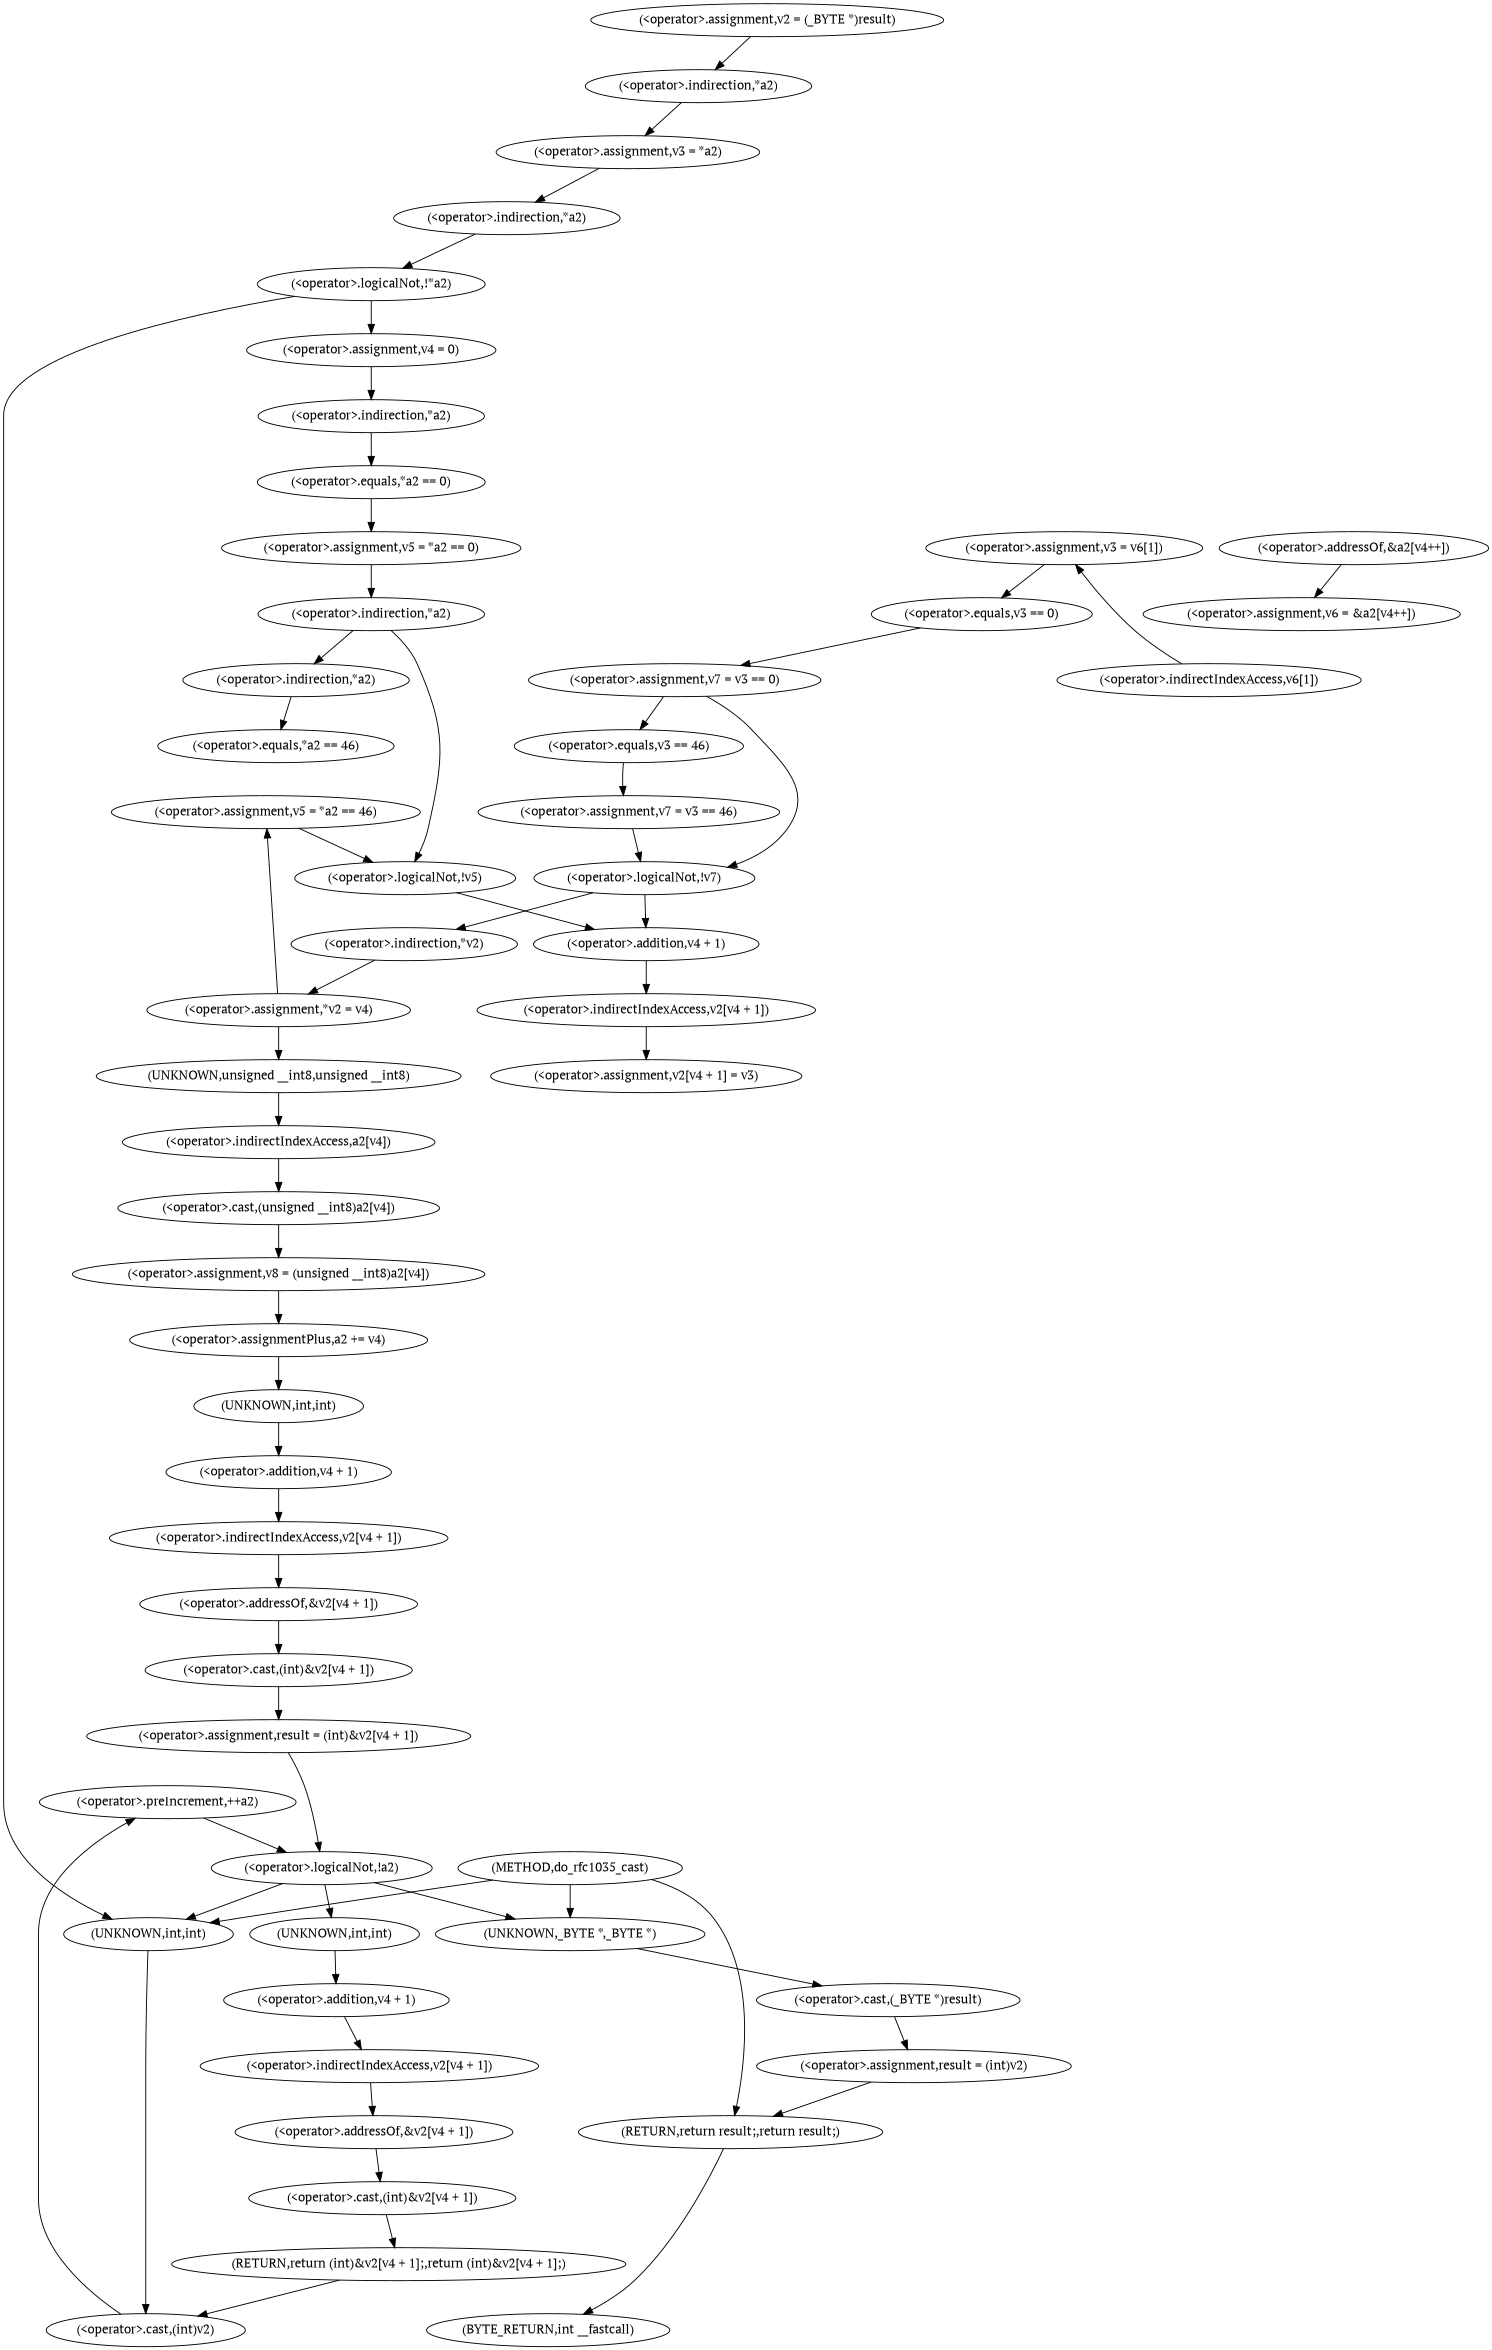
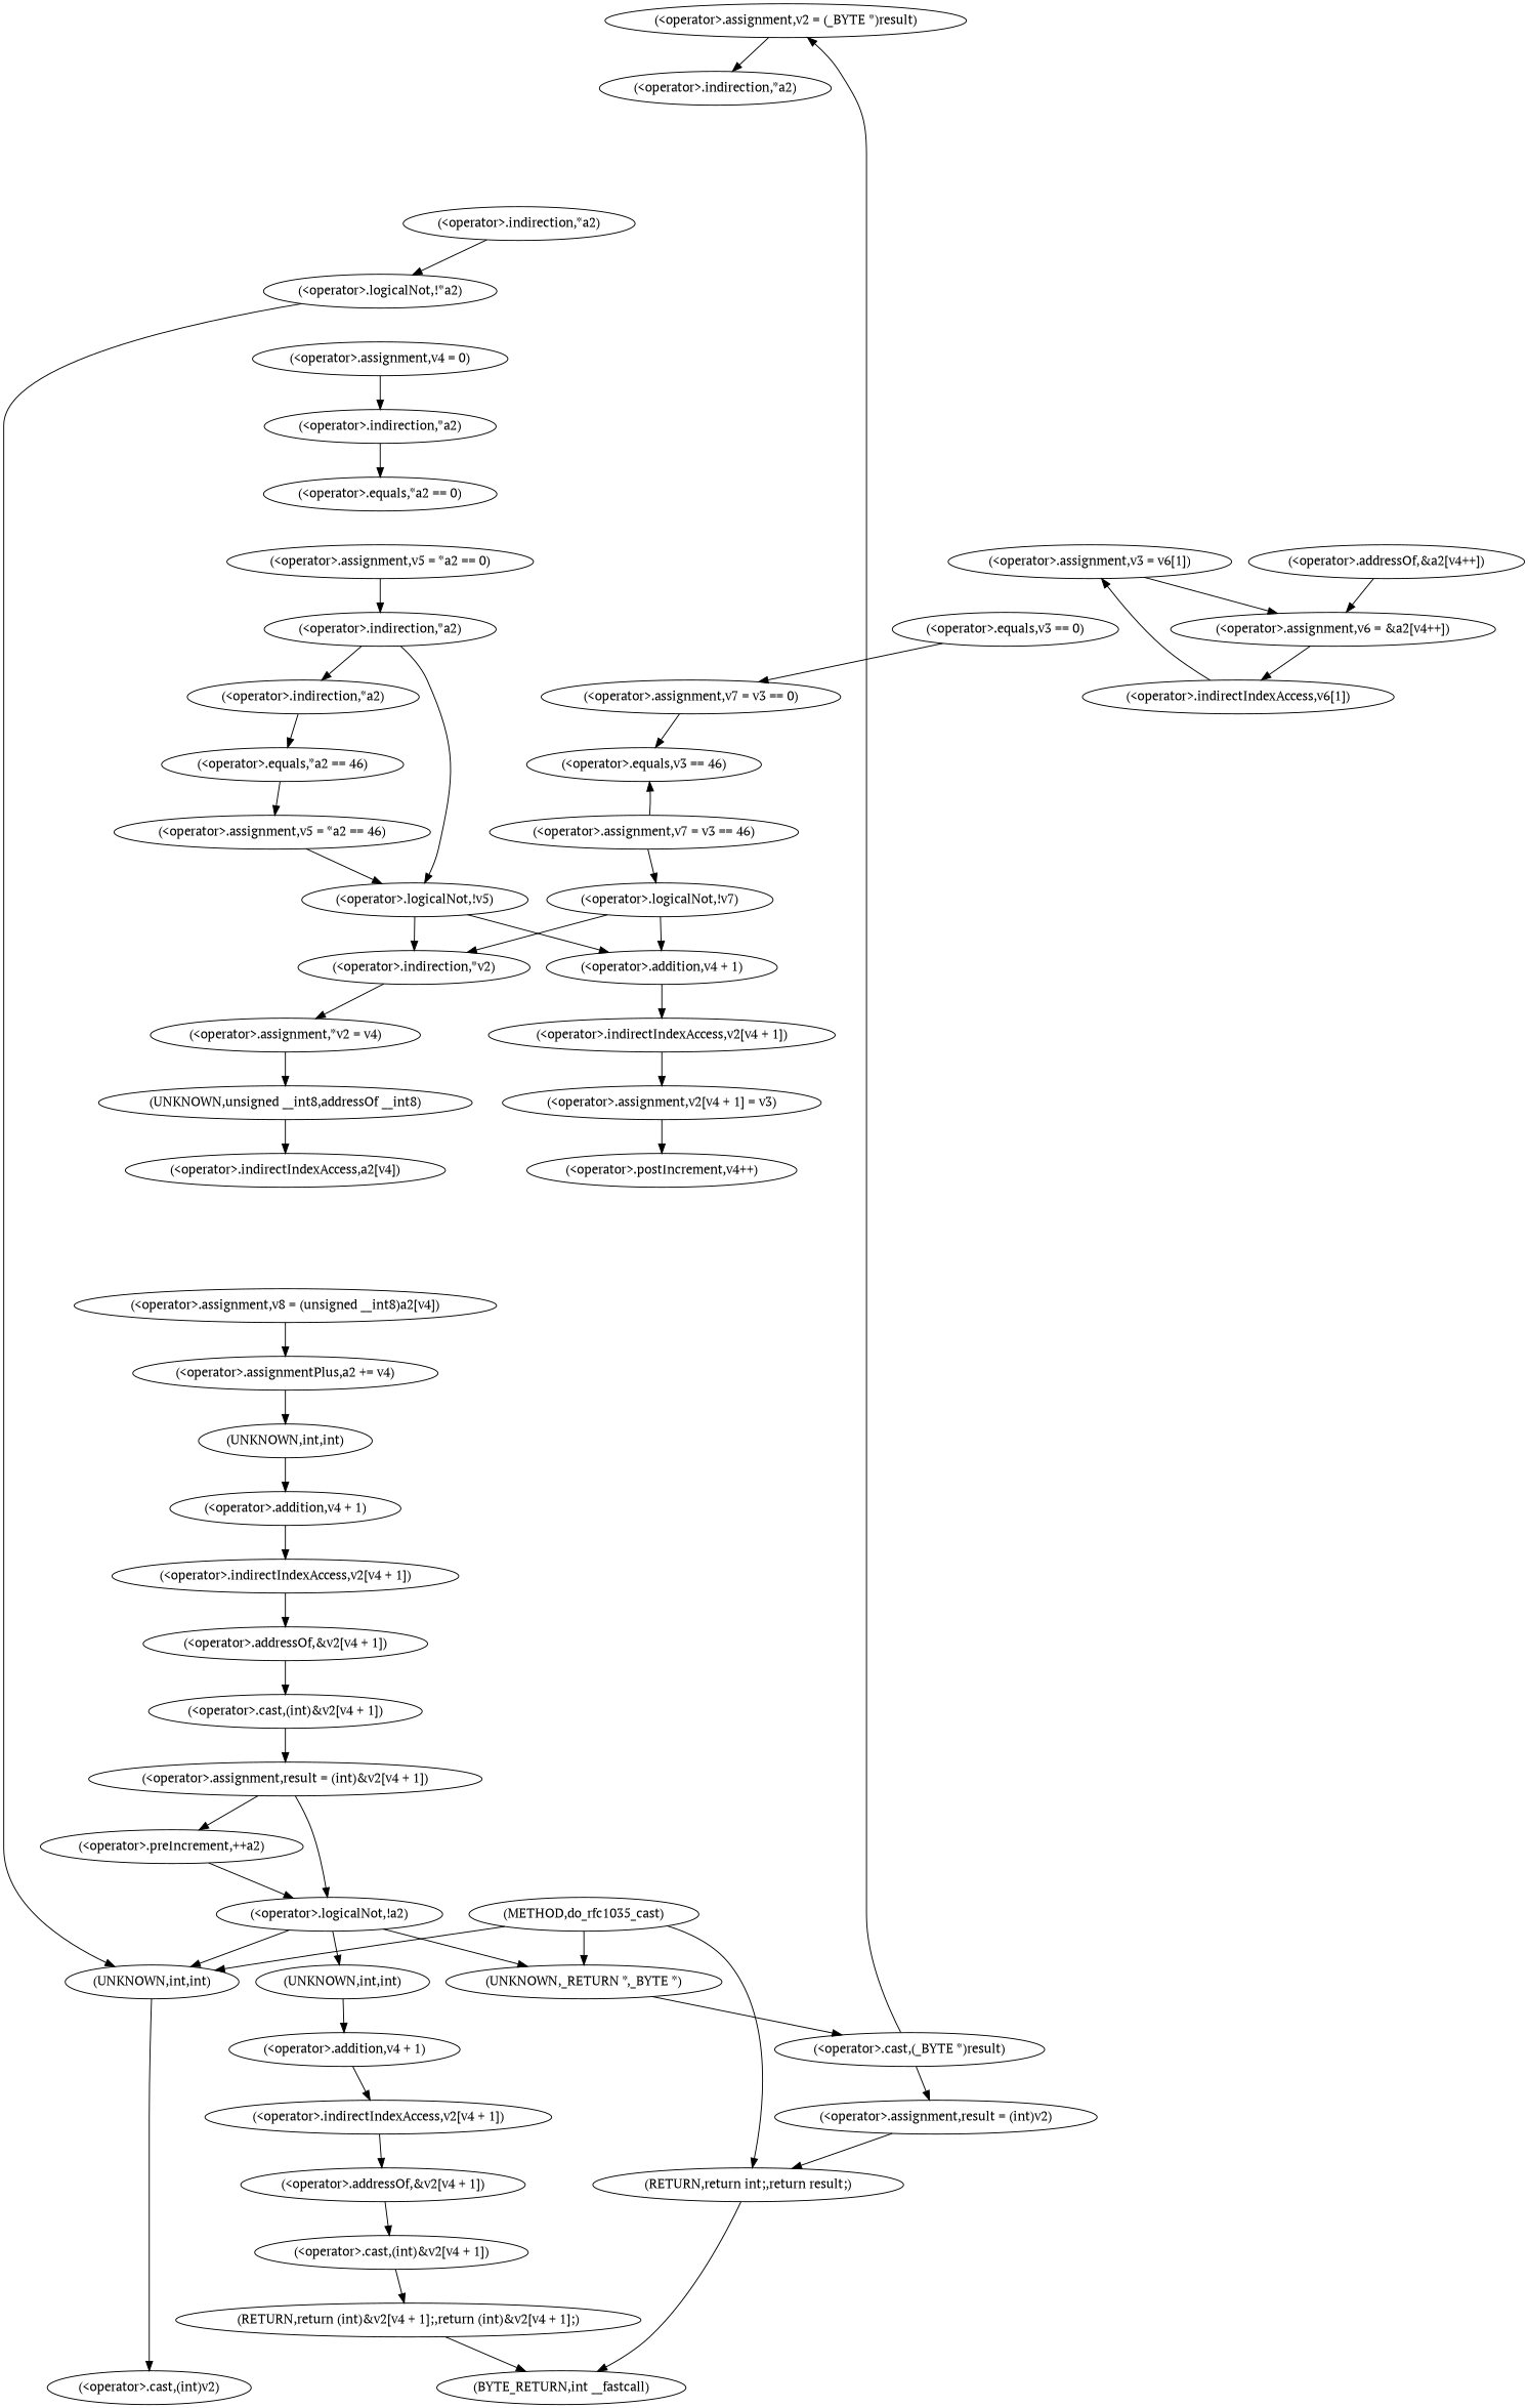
  digraph {
    fontname="PT Serif"
    node [fontname="PT Serif"]
    edge [fontname="PT Serif"]
    n1 [label="(<operator>.assignment,v2 = (_BYTE *)result)"]
    n2 [label="(<operator>.indirection,*a2)"]
-   n3 [label="(<operator>.assignment,v3 = *a2)"]
    n4 [label="(<operator>.cast,(_BYTE *)result)"]
    n5 [label="(<operator>.assignment,result = (int)v2)"]
-   n6 [label="(UNKNOWN,_BYTE *,_BYTE *)"]
+   n6 [label="(UNKNOWN,_RETURN *,_BYTE *)"]
    n7 [label="(<operator>.indirection,*a2)"]
    n8 [label="(<operator>.logicalNot,!*a2)"]
    n9 [label="(<operator>.assignment,v4 = 0)"]
    n10 [label="(UNKNOWN,int,int)"]
    n11 [label="(<operator>.indirection,*a2)"]
    n12 [label="(<operator>.cast,(int)v2)"]
    n13 [label="(<operator>.equals,*a2 == 0)"]
    n14 [label="(<operator>.assignment,v5 = *a2 == 0)"]
    n15 [label="(<operator>.indirection,*a2)"]
    n16 [label="(<operator>.indirection,*a2)"]
    n17 [label="(<operator>.logicalNot,!v5)"]
    n18 [label="(<operator>.equals,*a2 == 46)"]
    n19 [label="(<operator>.addition,v4 + 1)"]
    n20 [label="(<operator>.indirection,*v2)"]
    n21 [label="(<operator>.assignment,v5 = *a2 == 46)"]
    n22 [label="(<operator>.indirectIndexAccess,v2[v4 + 1])"]
    n23 [label="(<operator>.assignment,*v2 = v4)"]
    n24 [label="(<operator>.assignment,v2[v4 + 1] = v3)"]
+   n25 [label="(<operator>.postIncrement,v4++)"]
    n26 [label="(<operator>.assignment,v6 = &a2[v4++])"]
    n27 [label="(<operator>.indirectIndexAccess,v6[1])"]
    n28 [label="(<operator>.assignment,v3 = v6[1])"]
    n29 [label="(<operator>.addressOf,&a2[v4++])"]
    n30 [label="(<operator>.equals,v3 == 0)"]
    n31 [label="(<operator>.assignment,v7 = v3 == 0)"]
    n32 [label="(<operator>.equals,v3 == 46)"]
    n33 [label="(<operator>.logicalNot,!v7)"]
    n34 [label="(<operator>.assignment,v7 = v3 == 46)"]
-   n35 [label="(UNKNOWN,unsigned __int8,unsigned __int8)"]
+   n35 [label="(UNKNOWN,unsigned __int8,addressOf __int8)"]
    n36 [label="(<operator>.indirectIndexAccess,a2[v4])"]
    n37 [label="(<operator>.assignment,v8 = (unsigned __int8)a2[v4])"]
    n38 [label="(<operator>.assignmentPlus,a2 += v4)"]
    n39 [label="(UNKNOWN,int,int)"]
-   n40 [label="(<operator>.cast,(unsigned __int8)a2[v4])"]
    n41 [label="(<operator>.addition,v4 + 1)"]
    n42 [label="(<operator>.assignment,result = (int)&v2[v4 + 1])"]
    n43 [label="(<operator>.preIncrement,++a2)"]
    n44 [label="(<operator>.logicalNot,!a2)"]
    n45 [label="(UNKNOWN,int,int)"]
    n46 [label="(<operator>.cast,(int)&v2[v4 + 1])"]
    n47 [label="(<operator>.indirectIndexAccess,v2[v4 + 1])"]
    n48 [label="(<operator>.addressOf,&v2[v4 + 1])"]
    n49 [label="(<operator>.addition,v4 + 1)"]
    n50 [label="(RETURN,return (int)&v2[v4 + 1];,return (int)&v2[v4 + 1];)"]
    n51 [label="(BYTE_RETURN,int __fastcall)"]
    n52 [label="(<operator>.cast,(int)&v2[v4 + 1])"]
    n53 [label="(<operator>.indirectIndexAccess,v2[v4 + 1])"]
    n54 [label="(<operator>.addressOf,&v2[v4 + 1])"]
-   n55 [label="(RETURN,return result;,return result;)"]
+   n55 [label="(RETURN,return int;,return result;)"]
    n56 [label="(METHOD,do_rfc1035_cast)"]
    n1 -> n2
-   n2 -> n3
-   n3 -> n7
+   n4 -> n1
    n4 -> n5
    n5 -> n55
    n6 -> n4
    n7 -> n8
-   n8 -> n9
    n8 -> n10
    n9 -> n11
    n10 -> n12
    n11 -> n13
-   n13 -> n14
    n14 -> n15
    n15 -> n16
    n15 -> n17
    n16 -> n18
    n17 -> n19
-   n23 -> n21
+   n17 -> n20
+   n18 -> n21
    n19 -> n22
    n20 -> n23
    n21 -> n17
    n22 -> n24
    n23 -> n35
+   n24 -> n25
+   n26 -> n27
    n27 -> n28
-   n28 -> n30
+   n28 -> n26
    n29 -> n26
    n30 -> n31
    n31 -> n32
-   n31 -> n33
-   n32 -> n34
+   n34 -> n32
    n33 -> n19
    n33 -> n20
    n34 -> n33
    n35 -> n36
-   n36 -> n40
    n37 -> n38
    n38 -> n39
    n39 -> n41
-   n40 -> n37
    n41 -> n47
-   n12 -> n43
+   n42 -> n43
    n42 -> n44
    n43 -> n44
    n44 -> n6
    n44 -> n10
    n44 -> n45
    n45 -> n49
    n46 -> n42
    n47 -> n48
    n48 -> n46
    n49 -> n53
-   n50 -> n12
+   n50 -> n51
    n52 -> n50
    n53 -> n54
    n54 -> n52
    n55 -> n51
    n56 -> n6
    n56 -> n10
    n56 -> n55
  }
